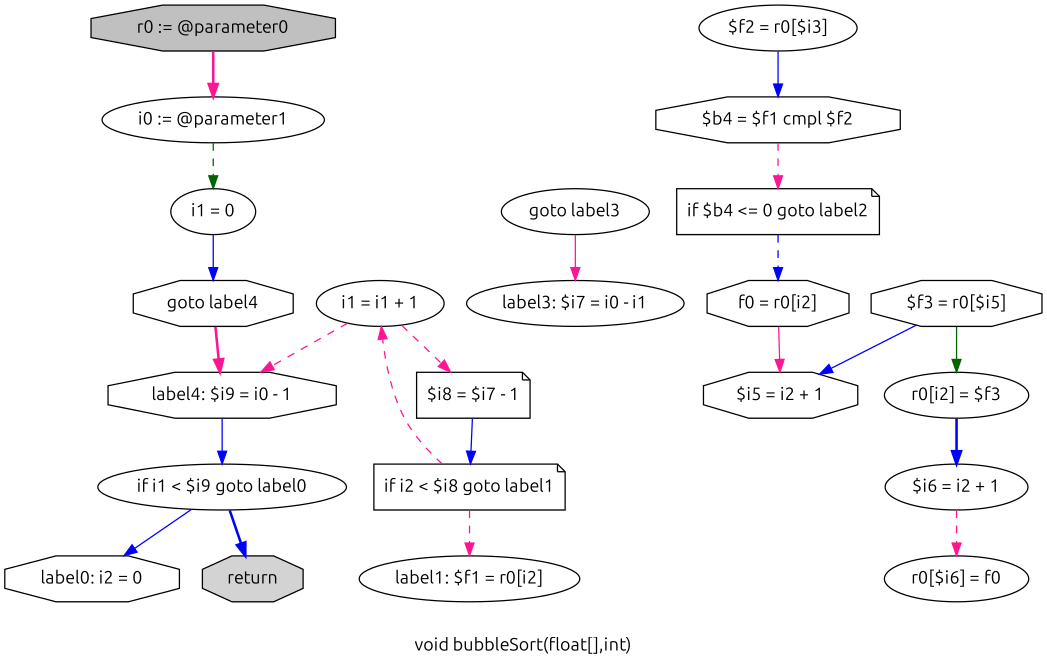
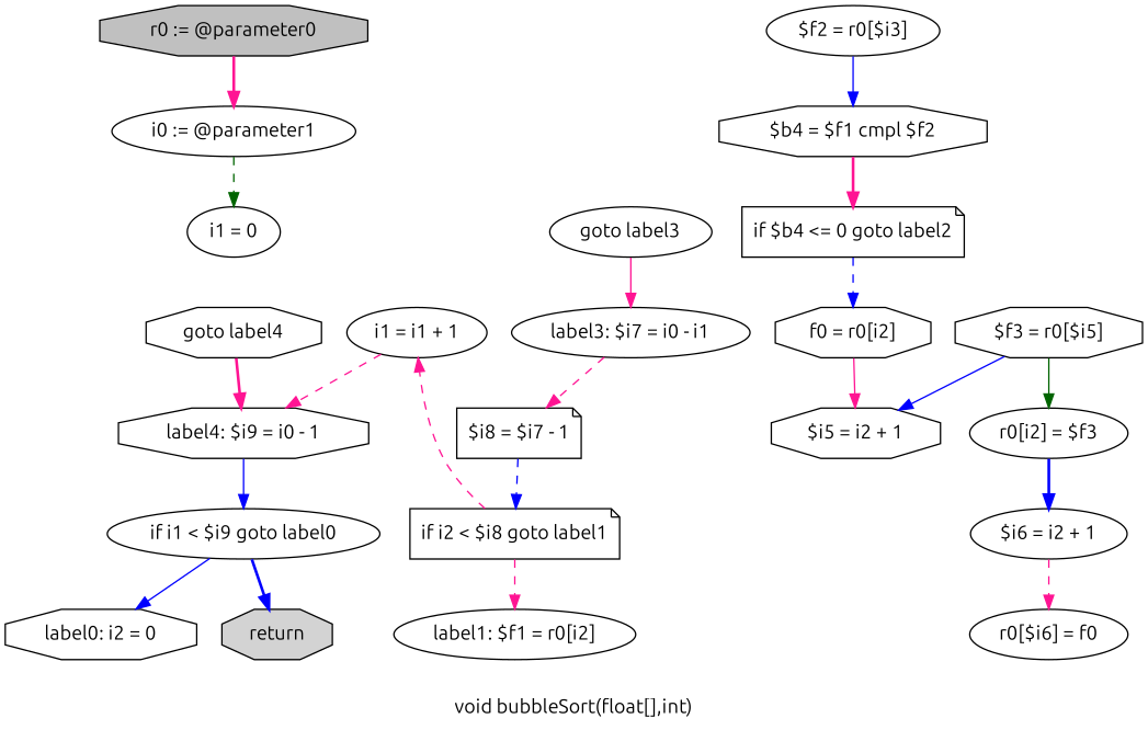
  digraph {
    fontname=Ubuntu
    label="void bubbleSort(float[],int)"
    node [fontname=Ubuntu shape=ellipse]
    edge [color=deeppink fontname=Ubuntu style=dashed]
    n1 [fillcolor=gray label="r0 := @parameter0" shape=octagon style=filled]
    n2 [label="i0 := @parameter1"]
    n3 [label="i1 = 0"]
    n4 [label="goto label4" shape=octagon]
    n5 [label="label4: $i9 = i0 - 1" shape=octagon]
    n6 [label="if i1 < $i9 goto label0"]
    n7 [label="label0: i2 = 0" shape=octagon]
    n8 [fillcolor=lightgray label=return shape=octagon style=filled]
    n9 [label="goto label3"]
    n10 [label="label3: $i7 = i0 - i1"]
    n11 [label="$i8 = $i7 - 1" shape=note]
    n12 [label="if i2 < $i8 goto label1" shape=note]
    n13 [label="label1: $f1 = r0[i2]"]
    n14 [label="$f2 = r0[$i3]"]
    n15 [label="$b4 = $f1 cmpl $f2" shape=octagon]
    n16 [label="if $b4 <= 0 goto label2" shape=note]
    n17 [label="f0 = r0[i2]" shape=octagon]
    n18 [label="$i5 = i2 + 1" shape=octagon]
    n19 [label="$f3 = r0[$i5]" shape=octagon]
    n20 [label="r0[i2] = $f3"]
    n21 [label="$i6 = i2 + 1"]
    n22 [label="r0[$i6] = f0"]
    n23 [label="i1 = i1 + 1"]
    n1 -> n2 [style=bold]
    n2 -> n3 [color=darkgreen]
-   n3 -> n4 [color=blue style=solid]
    n4 -> n5 [style=bold]
    n5 -> n6 [color=blue style=solid]
    n6 -> n7 [color=blue style=solid]
    n6 -> n8 [color=blue style=bold]
    n9 -> n10 [style=solid]
-   n23 -> n11
-   n11 -> n12 [color=blue style=solid]
+   n10 -> n11
+   n11 -> n12 [color=blue]
    n12 -> n13
    n12 -> n23
    n14 -> n15 [color=blue style=solid]
-   n15 -> n16
+   n15 -> n16 [style=bold]
    n16 -> n17 [color=blue]
    n17 -> n18 [style=solid]
    n19 -> n18 [color=blue style=solid]
    n19 -> n20 [color=darkgreen style=solid]
    n20 -> n21 [color=blue style=bold]
    n21 -> n22
    n23 -> n5
  }
